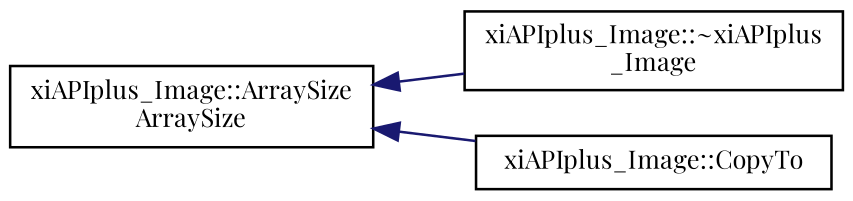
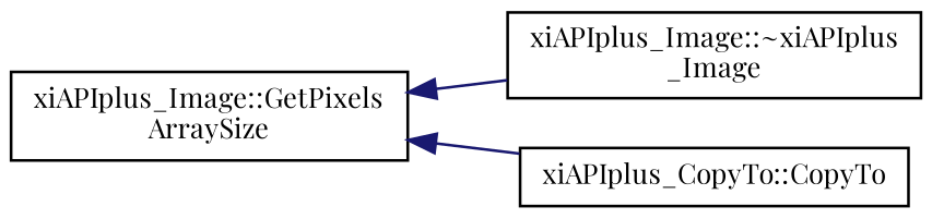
  digraph {
    fontname="Playfair Display"
    rankdir=LR
    node [color=black fillcolor=white fontname="Playfair Display" fontsize=10 shape=record style=filled]
    edge [color=midnightblue dir=back fontname="Playfair Display" fontsize=10 labelfontname=Helvetica labelfontsize=10 style=solid]
-   n1 [height=0.2 label="xiAPIplus_Image::ArraySize\lArraySize" width=0.4]
+   n1 [height=0.2 label="xiAPIplus_Image::GetPixels\lArraySize" width=0.4]
    n2 [height=0.2 label="xiAPIplus_Image::~xiAPIplus\l_Image" width=0.4]
-   n3 [height=0.2 label="xiAPIplus_Image::CopyTo" width=0.4]
+   n3 [height=0.2 label="xiAPIplus_CopyTo::CopyTo" width=0.4]
    n1 -> n2
    n1 -> n3
  }
